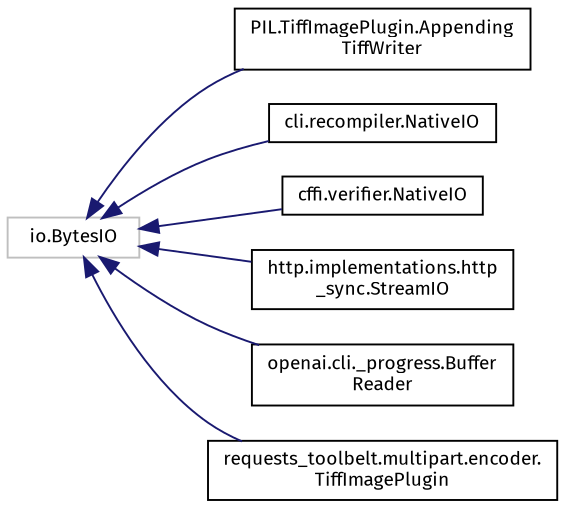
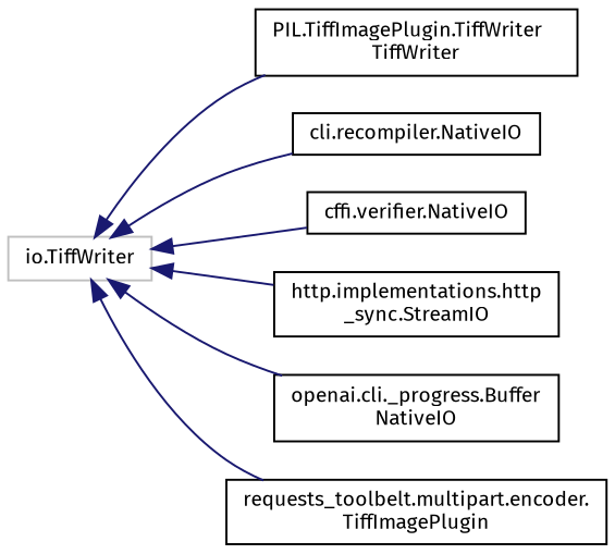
  digraph {
    fontname="Fira Sans"
    rankdir=LR
    node [color=black fillcolor=white fontname="Fira Sans" fontsize=10 shape=record style=filled]
    edge [color=midnightblue dir=back fontname="Fira Sans" fontsize=10 labelfontname=Helvetica labelfontsize=10 style=solid]
-   n1 [color=grey75 height=0.2 label="io.BytesIO" width=0.4]
-   n2 [height=0.2 label="PIL.TiffImagePlugin.Appending\lTiffWriter" width=0.4]
+   n1 [color=grey75 height=0.2 label="io.TiffWriter" width=0.4]
+   n2 [height=0.2 label="PIL.TiffImagePlugin.TiffWriter\lTiffWriter" width=0.4]
    n3 [height=0.2 label="cli.recompiler.NativeIO" width=0.4]
    n4 [height=0.2 label="cffi.verifier.NativeIO" width=0.4]
    n5 [height=0.2 label="http.implementations.http\l_sync.StreamIO" width=0.4]
-   n6 [height=0.2 label="openai.cli._progress.Buffer\lReader" width=0.4]
+   n6 [height=0.2 label="openai.cli._progress.Buffer\lNativeIO" width=0.4]
    n7 [height=0.2 label="requests_toolbelt.multipart.encoder.\lTiffImagePlugin" width=0.4]
    n1 -> n2
    n1 -> n3
    n1 -> n4
    n1 -> n5
    n1 -> n6
    n1 -> n7
  }
